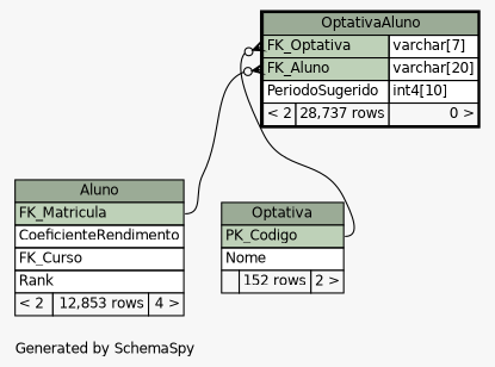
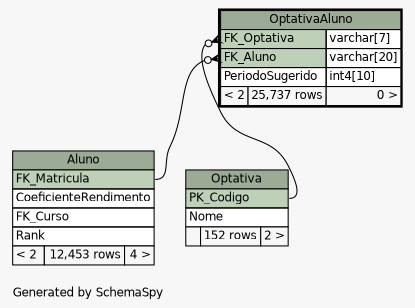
  digraph {
    bgcolor="#f7f7f7"
    fontname=Helvetica
    fontsize=11
    label="\nGenerated by SchemaSpy"
    labeljust=l
    nodesep=0.18
    rankdir=TB
    ranksep=0.46
    node [fontname=Helvetica fontsize=11 shape=plaintext]
    edge [arrowhead=none arrowsize=0.8 arrowtail=crowodot dir=back]
-   n1 [label=<     <TABLE BORDER="2" CELLBORDER="1" CELLSPACING="0" BGCOLOR="#ffffff">       <TR><TD COLSPAN="3" BGCOLOR="#9bab96" ALIGN="CENTER">OptativaAluno</TD></TR>       <TR><TD PORT="FK_Optativa" COLSPAN="2" BGCOLOR="#bed1b8" ALIGN="LEFT">FK_Optativa</TD><TD PORT="FK_Optativa.type" ALIGN="LEFT">varchar[7]</TD></TR>       <TR><TD PORT="FK_Aluno" COLSPAN="2" BGCOLOR="#bed1b8" ALIGN="LEFT">FK_Aluno</TD><TD PORT="FK_Aluno.type" ALIGN="LEFT">varchar[20]</TD></TR>       <TR><TD PORT="PeriodoSugerido" COLSPAN="2" ALIGN="LEFT">PeriodoSugerido</TD><TD PORT="PeriodoSugerido.type" ALIGN="LEFT">int4[10]</TD></TR>       <TR><TD ALIGN="LEFT" BGCOLOR="#f7f7f7">&lt; 2</TD><TD ALIGN="RIGHT" BGCOLOR="#f7f7f7">28,737 rows</TD><TD ALIGN="RIGHT" BGCOLOR="#f7f7f7">0 &gt;</TD></TR>     </TABLE>>]
-   n2 [label=<     <TABLE BORDER="0" CELLBORDER="1" CELLSPACING="0" BGCOLOR="#ffffff">       <TR><TD COLSPAN="3" BGCOLOR="#9bab96" ALIGN="CENTER">Aluno</TD></TR>       <TR><TD PORT="FK_Matricula" COLSPAN="3" BGCOLOR="#bed1b8" ALIGN="LEFT">FK_Matricula</TD></TR>       <TR><TD PORT="CoeficienteRendimento" COLSPAN="3" ALIGN="LEFT">CoeficienteRendimento</TD></TR>       <TR><TD PORT="FK_Curso" COLSPAN="3" ALIGN="LEFT">FK_Curso</TD></TR>       <TR><TD PORT="Rank" COLSPAN="3" ALIGN="LEFT">Rank</TD></TR>       <TR><TD ALIGN="LEFT" BGCOLOR="#f7f7f7">&lt; 2</TD><TD ALIGN="RIGHT" BGCOLOR="#f7f7f7">12,853 rows</TD><TD ALIGN="RIGHT" BGCOLOR="#f7f7f7">4 &gt;</TD></TR>     </TABLE>>]
+   n1 [label=<     <TABLE BORDER="2" CELLBORDER="1" CELLSPACING="0" BGCOLOR="#ffffff">       <TR><TD COLSPAN="3" BGCOLOR="#9bab96" ALIGN="CENTER">OptativaAluno</TD></TR>       <TR><TD PORT="FK_Optativa" COLSPAN="2" BGCOLOR="#bed1b8" ALIGN="LEFT">FK_Optativa</TD><TD PORT="FK_Optativa.type" ALIGN="LEFT">varchar[7]</TD></TR>       <TR><TD PORT="FK_Aluno" COLSPAN="2" BGCOLOR="#bed1b8" ALIGN="LEFT">FK_Aluno</TD><TD PORT="FK_Aluno.type" ALIGN="LEFT">varchar[20]</TD></TR>       <TR><TD PORT="PeriodoSugerido" COLSPAN="2" ALIGN="LEFT">PeriodoSugerido</TD><TD PORT="PeriodoSugerido.type" ALIGN="LEFT">int4[10]</TD></TR>       <TR><TD ALIGN="LEFT" BGCOLOR="#f7f7f7">&lt; 2</TD><TD ALIGN="RIGHT" BGCOLOR="#f7f7f7">25,737 rows</TD><TD ALIGN="RIGHT" BGCOLOR="#f7f7f7">0 &gt;</TD></TR>     </TABLE>>]
+   n2 [label=<     <TABLE BORDER="0" CELLBORDER="1" CELLSPACING="0" BGCOLOR="#ffffff">       <TR><TD COLSPAN="3" BGCOLOR="#9bab96" ALIGN="CENTER">Aluno</TD></TR>       <TR><TD PORT="FK_Matricula" COLSPAN="3" BGCOLOR="#bed1b8" ALIGN="LEFT">FK_Matricula</TD></TR>       <TR><TD PORT="CoeficienteRendimento" COLSPAN="3" ALIGN="LEFT">CoeficienteRendimento</TD></TR>       <TR><TD PORT="FK_Curso" COLSPAN="3" ALIGN="LEFT">FK_Curso</TD></TR>       <TR><TD PORT="Rank" COLSPAN="3" ALIGN="LEFT">Rank</TD></TR>       <TR><TD ALIGN="LEFT" BGCOLOR="#f7f7f7">&lt; 2</TD><TD ALIGN="RIGHT" BGCOLOR="#f7f7f7">12,453 rows</TD><TD ALIGN="RIGHT" BGCOLOR="#f7f7f7">4 &gt;</TD></TR>     </TABLE>>]
    n3 [label=<     <TABLE BORDER="0" CELLBORDER="1" CELLSPACING="0" BGCOLOR="#ffffff">       <TR><TD COLSPAN="3" BGCOLOR="#9bab96" ALIGN="CENTER">Optativa</TD></TR>       <TR><TD PORT="PK_Codigo" COLSPAN="3" BGCOLOR="#bed1b8" ALIGN="LEFT">PK_Codigo</TD></TR>       <TR><TD PORT="Nome" COLSPAN="3" ALIGN="LEFT">Nome</TD></TR>       <TR><TD ALIGN="LEFT" BGCOLOR="#f7f7f7">  </TD><TD ALIGN="RIGHT" BGCOLOR="#f7f7f7">152 rows</TD><TD ALIGN="RIGHT" BGCOLOR="#f7f7f7">2 &gt;</TD></TR>     </TABLE>>]
    n1 -> n2 [headport="FK_Matricula:e" tailport="FK_Aluno:w"]
    n1 -> n3 [headport="PK_Codigo:e" tailport="FK_Optativa:w"]
  }
